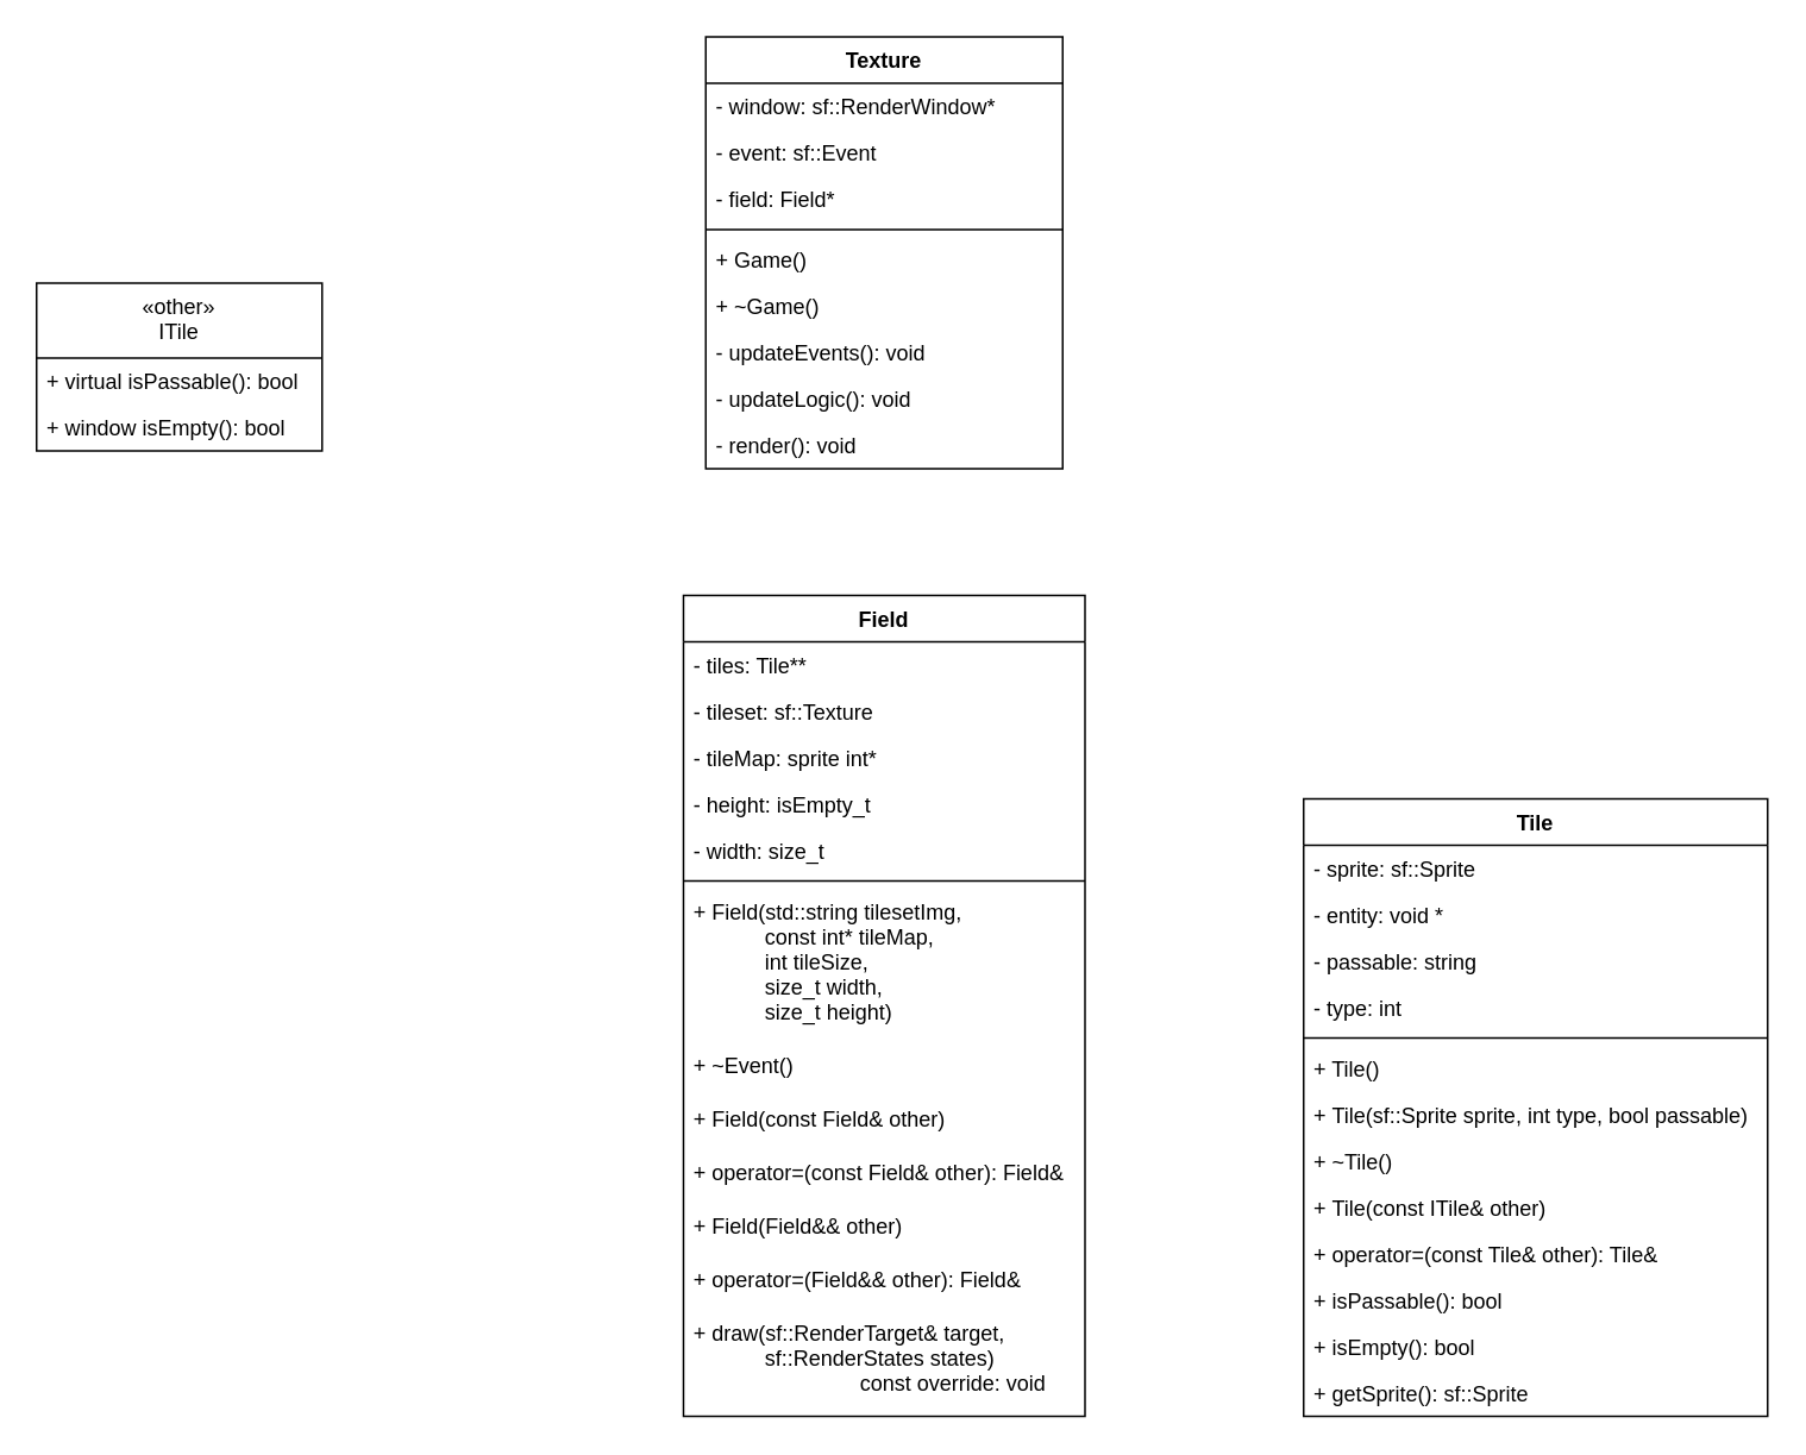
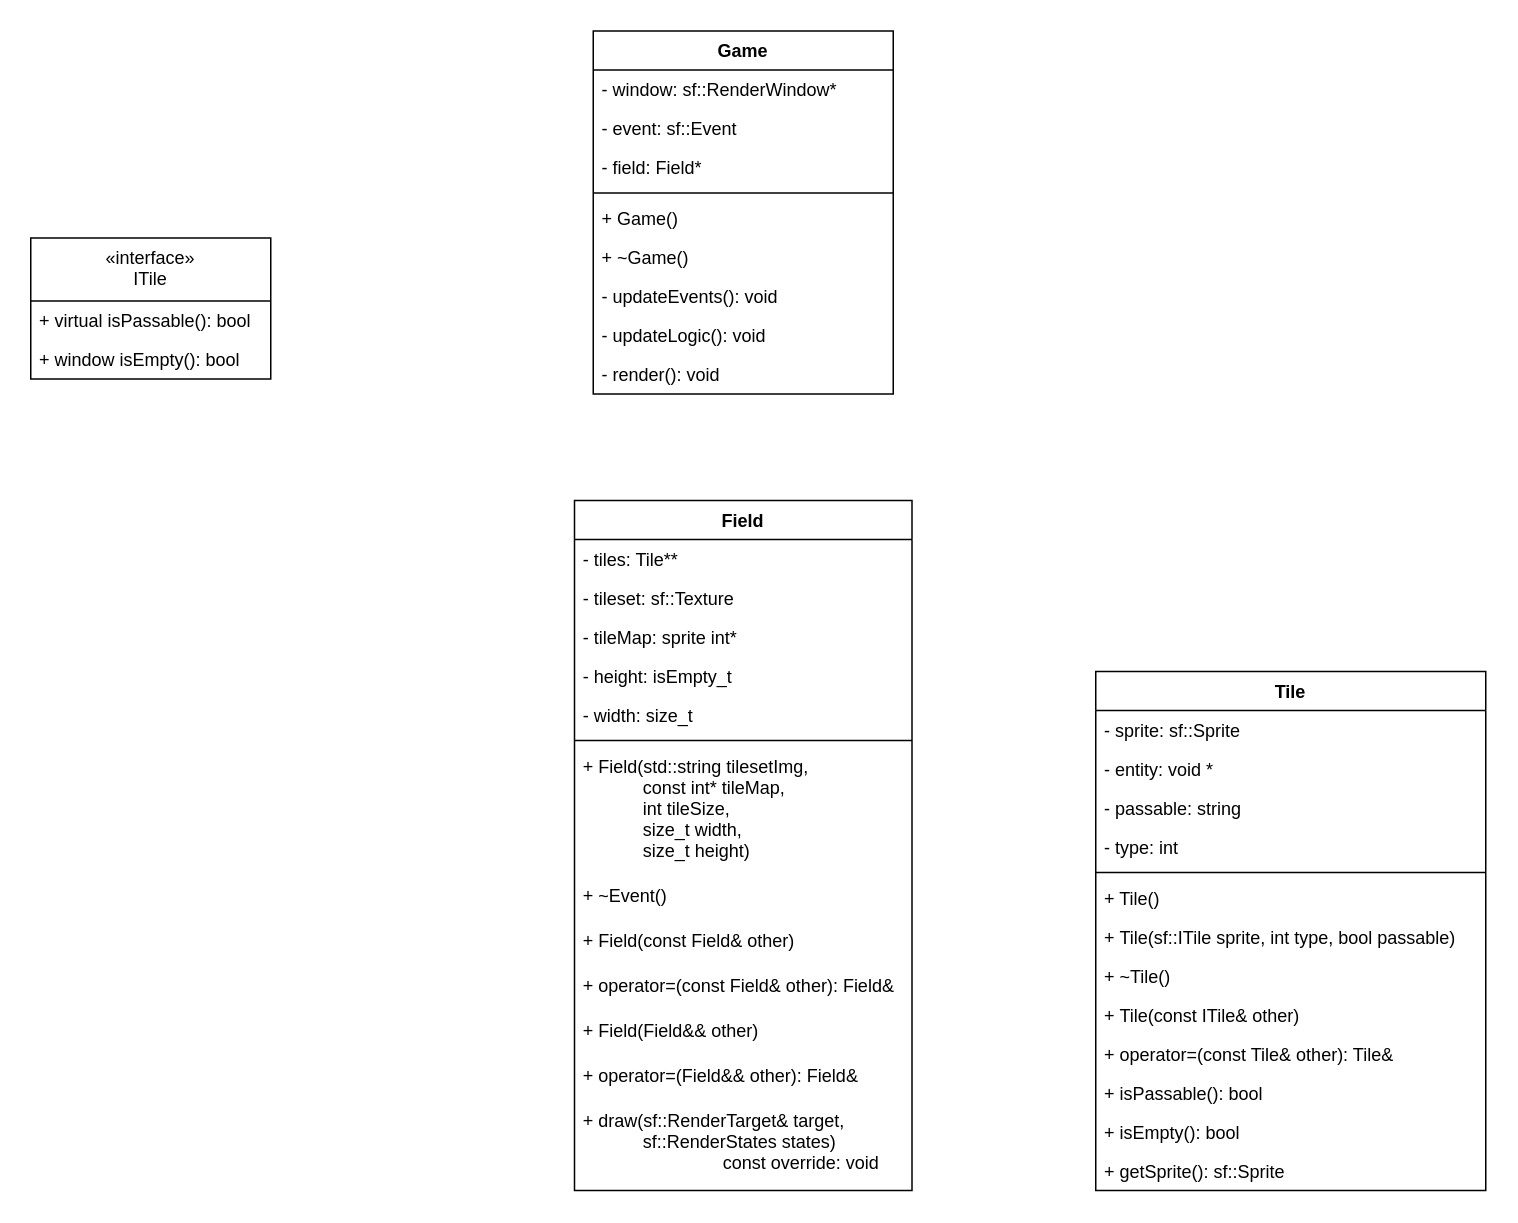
  <mxCell id="0" />
  <mxCell id="1" parent="0" />
- <mxCell id="2" value="Texture" style="swimlane;fontStyle=1;align=center;verticalAlign=top;childLayout=stackLayout;horizontal=1;startSize=26;horizontalStack=0;resizeParent=1;resizeParentMax=0;resizeLast=0;collapsible=1;marginBottom=0;" vertex="1" parent="1"><mxGeometry x="395" y="20" width="200" height="242" as="geometry" /></mxCell>
+ <mxCell id="2" value="Game" style="swimlane;fontStyle=1;align=center;verticalAlign=top;childLayout=stackLayout;horizontal=1;startSize=26;horizontalStack=0;resizeParent=1;resizeParentMax=0;resizeLast=0;collapsible=1;marginBottom=0;" vertex="1" parent="1"><mxGeometry x="395" y="20" width="200" height="242" as="geometry" /></mxCell>
  <mxCell id="3" value="- window: sf::RenderWindow*" style="text;strokeColor=none;fillColor=none;align=left;verticalAlign=top;spacingLeft=4;spacingRight=4;overflow=hidden;rotatable=0;points=[[0,0.5],[1,0.5]];portConstraint=eastwest;" vertex="1" parent="2"><mxGeometry y="26" width="200" height="26" as="geometry" /></mxCell>
  <mxCell id="4" value="- event: sf::Event" style="text;strokeColor=none;fillColor=none;align=left;verticalAlign=top;spacingLeft=4;spacingRight=4;overflow=hidden;rotatable=0;points=[[0,0.5],[1,0.5]];portConstraint=eastwest;" vertex="1" parent="2"><mxGeometry y="52" width="200" height="26" as="geometry" /></mxCell>
  <mxCell id="5" value="- field: Field*" style="text;strokeColor=none;fillColor=none;align=left;verticalAlign=top;spacingLeft=4;spacingRight=4;overflow=hidden;rotatable=0;points=[[0,0.5],[1,0.5]];portConstraint=eastwest;" vertex="1" parent="2"><mxGeometry y="78" width="200" height="26" as="geometry" /></mxCell>
  <mxCell id="6" value="" style="line;strokeWidth=1;fillColor=none;align=left;verticalAlign=middle;spacingTop=-1;spacingLeft=3;spacingRight=3;rotatable=0;labelPosition=right;points=[];portConstraint=eastwest;" vertex="1" parent="2"><mxGeometry y="104" width="200" height="8" as="geometry" /></mxCell>
  <mxCell id="7" value="+ Game()" style="text;strokeColor=none;fillColor=none;align=left;verticalAlign=top;spacingLeft=4;spacingRight=4;overflow=hidden;rotatable=0;points=[[0,0.5],[1,0.5]];portConstraint=eastwest;" vertex="1" parent="2"><mxGeometry y="112" width="200" height="26" as="geometry" /></mxCell>
  <mxCell id="8" value="+ ~Game()" style="text;strokeColor=none;fillColor=none;align=left;verticalAlign=top;spacingLeft=4;spacingRight=4;overflow=hidden;rotatable=0;points=[[0,0.5],[1,0.5]];portConstraint=eastwest;" vertex="1" parent="2"><mxGeometry y="138" width="200" height="26" as="geometry" /></mxCell>
  <mxCell id="9" value="- updateEvents(): void" style="text;strokeColor=none;fillColor=none;align=left;verticalAlign=top;spacingLeft=4;spacingRight=4;overflow=hidden;rotatable=0;points=[[0,0.5],[1,0.5]];portConstraint=eastwest;" vertex="1" parent="2"><mxGeometry y="164" width="200" height="26" as="geometry" /></mxCell>
  <mxCell id="10" value="- updateLogic(): void" style="text;strokeColor=none;fillColor=none;align=left;verticalAlign=top;spacingLeft=4;spacingRight=4;overflow=hidden;rotatable=0;points=[[0,0.5],[1,0.5]];portConstraint=eastwest;" vertex="1" parent="2"><mxGeometry y="190" width="200" height="26" as="geometry" /></mxCell>
  <mxCell id="11" value="- render(): void" style="text;strokeColor=none;fillColor=none;align=left;verticalAlign=top;spacingLeft=4;spacingRight=4;overflow=hidden;rotatable=0;points=[[0,0.5],[1,0.5]];portConstraint=eastwest;" vertex="1" parent="2"><mxGeometry y="216" width="200" height="26" as="geometry" /></mxCell>
  <mxCell id="12" value="Field" style="swimlane;fontStyle=1;align=center;verticalAlign=top;childLayout=stackLayout;horizontal=1;startSize=26;horizontalStack=0;resizeParent=1;resizeParentMax=0;resizeLast=0;collapsible=1;marginBottom=0;" vertex="1" parent="1"><mxGeometry x="382.5" y="333" width="225" height="460" as="geometry" /></mxCell>
  <mxCell id="13" value="- tiles: Tile**" style="text;strokeColor=none;fillColor=none;align=left;verticalAlign=top;spacingLeft=4;spacingRight=4;overflow=hidden;rotatable=0;points=[[0,0.5],[1,0.5]];portConstraint=eastwest;" vertex="1" parent="12"><mxGeometry y="26" width="225" height="26" as="geometry" /></mxCell>
  <mxCell id="14" value="- tileset: sf::Texture" style="text;strokeColor=none;fillColor=none;align=left;verticalAlign=top;spacingLeft=4;spacingRight=4;overflow=hidden;rotatable=0;points=[[0,0.5],[1,0.5]];portConstraint=eastwest;" vertex="1" parent="12"><mxGeometry y="52" width="225" height="26" as="geometry" /></mxCell>
  <mxCell id="15" value="- tileMap: sprite int*" style="text;strokeColor=none;fillColor=none;align=left;verticalAlign=top;spacingLeft=4;spacingRight=4;overflow=hidden;rotatable=0;points=[[0,0.5],[1,0.5]];portConstraint=eastwest;" vertex="1" parent="12"><mxGeometry y="78" width="225" height="26" as="geometry" /></mxCell>
  <mxCell id="16" value="- height: isEmpty_t" style="text;strokeColor=none;fillColor=none;align=left;verticalAlign=top;spacingLeft=4;spacingRight=4;overflow=hidden;rotatable=0;points=[[0,0.5],[1,0.5]];portConstraint=eastwest;" vertex="1" parent="12"><mxGeometry y="104" width="225" height="26" as="geometry" /></mxCell>
  <mxCell id="17" value="- width: size_t" style="text;strokeColor=none;fillColor=none;align=left;verticalAlign=top;spacingLeft=4;spacingRight=4;overflow=hidden;rotatable=0;points=[[0,0.5],[1,0.5]];portConstraint=eastwest;" vertex="1" parent="12"><mxGeometry y="130" width="225" height="26" as="geometry" /></mxCell>
  <mxCell id="18" value="" style="line;strokeWidth=1;fillColor=none;align=left;verticalAlign=middle;spacingTop=-1;spacingLeft=3;spacingRight=3;rotatable=0;labelPosition=right;points=[];portConstraint=eastwest;" vertex="1" parent="12"><mxGeometry y="156" width="225" height="8" as="geometry" /></mxCell>
  <mxCell id="19" value="+ Field(std::string tilesetImg,&#10;            const int* tileMap, &#10;            int tileSize,&#10;            size_t width, &#10;            size_t height)" style="text;strokeColor=none;fillColor=none;align=left;verticalAlign=top;spacingLeft=4;spacingRight=4;overflow=hidden;rotatable=0;points=[[0,0.5],[1,0.5]];portConstraint=eastwest;" vertex="1" parent="12"><mxGeometry y="164" width="225" height="86" as="geometry" /></mxCell>
  <mxCell id="20" value="+ ~Event()" style="text;strokeColor=none;fillColor=none;align=left;verticalAlign=top;spacingLeft=4;spacingRight=4;overflow=hidden;rotatable=0;points=[[0,0.5],[1,0.5]];portConstraint=eastwest;" vertex="1" parent="12"><mxGeometry y="250" width="225" height="30" as="geometry" /></mxCell>
  <mxCell id="21" value="+ Field(const Field&amp; other)" style="text;strokeColor=none;fillColor=none;align=left;verticalAlign=top;spacingLeft=4;spacingRight=4;overflow=hidden;rotatable=0;points=[[0,0.5],[1,0.5]];portConstraint=eastwest;" vertex="1" parent="12"><mxGeometry y="280" width="225" height="30" as="geometry" /></mxCell>
  <mxCell id="22" value="+ operator=(const Field&amp; other): Field&amp;" style="text;strokeColor=none;fillColor=none;align=left;verticalAlign=top;spacingLeft=4;spacingRight=4;overflow=hidden;rotatable=0;points=[[0,0.5],[1,0.5]];portConstraint=eastwest;" vertex="1" parent="12"><mxGeometry y="310" width="225" height="30" as="geometry" /></mxCell>
  <mxCell id="23" value="+ Field(Field&amp;&amp; other)" style="text;strokeColor=none;fillColor=none;align=left;verticalAlign=top;spacingLeft=4;spacingRight=4;overflow=hidden;rotatable=0;points=[[0,0.5],[1,0.5]];portConstraint=eastwest;" vertex="1" parent="12"><mxGeometry y="340" width="225" height="30" as="geometry" /></mxCell>
  <mxCell id="24" value="+ operator=(Field&amp;&amp; other): Field&amp;" style="text;strokeColor=none;fillColor=none;align=left;verticalAlign=top;spacingLeft=4;spacingRight=4;overflow=hidden;rotatable=0;points=[[0,0.5],[1,0.5]];portConstraint=eastwest;" vertex="1" parent="12"><mxGeometry y="370" width="225" height="30" as="geometry" /></mxCell>
  <mxCell id="25" value="+ draw(sf::RenderTarget&amp; target, &#10;            sf::RenderStates states) &#10;                            const override: void" style="text;strokeColor=none;fillColor=none;align=left;verticalAlign=top;spacingLeft=4;spacingRight=4;overflow=hidden;rotatable=0;points=[[0,0.5],[1,0.5]];portConstraint=eastwest;" vertex="1" parent="12"><mxGeometry y="400" width="225" height="60" as="geometry" /></mxCell>
  <mxCell id="26" value="Tile" style="swimlane;fontStyle=1;align=center;verticalAlign=top;childLayout=stackLayout;horizontal=1;startSize=26;horizontalStack=0;resizeParent=1;resizeParentMax=0;resizeLast=0;collapsible=1;marginBottom=0;" vertex="1" parent="1"><mxGeometry x="730" y="447" width="260" height="346" as="geometry" /></mxCell>
  <mxCell id="27" value="- sprite: sf::Sprite" style="text;strokeColor=none;fillColor=none;align=left;verticalAlign=top;spacingLeft=4;spacingRight=4;overflow=hidden;rotatable=0;points=[[0,0.5],[1,0.5]];portConstraint=eastwest;" vertex="1" parent="26"><mxGeometry y="26" width="260" height="26" as="geometry" /></mxCell>
  <mxCell id="28" value="- entity: void *" style="text;strokeColor=none;fillColor=none;align=left;verticalAlign=top;spacingLeft=4;spacingRight=4;overflow=hidden;rotatable=0;points=[[0,0.5],[1,0.5]];portConstraint=eastwest;" vertex="1" parent="26"><mxGeometry y="52" width="260" height="26" as="geometry" /></mxCell>
  <mxCell id="29" value="- passable: string" style="text;strokeColor=none;fillColor=none;align=left;verticalAlign=top;spacingLeft=4;spacingRight=4;overflow=hidden;rotatable=0;points=[[0,0.5],[1,0.5]];portConstraint=eastwest;" vertex="1" parent="26"><mxGeometry y="78" width="260" height="26" as="geometry" /></mxCell>
  <mxCell id="30" value="- type: int" style="text;strokeColor=none;fillColor=none;align=left;verticalAlign=top;spacingLeft=4;spacingRight=4;overflow=hidden;rotatable=0;points=[[0,0.5],[1,0.5]];portConstraint=eastwest;" vertex="1" parent="26"><mxGeometry y="104" width="260" height="26" as="geometry" /></mxCell>
  <mxCell id="31" value="" style="line;strokeWidth=1;fillColor=none;align=left;verticalAlign=middle;spacingTop=-1;spacingLeft=3;spacingRight=3;rotatable=0;labelPosition=right;points=[];portConstraint=eastwest;" vertex="1" parent="26"><mxGeometry y="130" width="260" height="8" as="geometry" /></mxCell>
  <mxCell id="32" value="+ Tile()" style="text;strokeColor=none;fillColor=none;align=left;verticalAlign=top;spacingLeft=4;spacingRight=4;overflow=hidden;rotatable=0;points=[[0,0.5],[1,0.5]];portConstraint=eastwest;" vertex="1" parent="26"><mxGeometry y="138" width="260" height="26" as="geometry" /></mxCell>
- <mxCell id="33" value="+ Tile(sf::Sprite sprite, int type, bool passable)" style="text;strokeColor=none;fillColor=none;align=left;verticalAlign=top;spacingLeft=4;spacingRight=4;overflow=hidden;rotatable=0;points=[[0,0.5],[1,0.5]];portConstraint=eastwest;" vertex="1" parent="26"><mxGeometry y="164" width="260" height="26" as="geometry" /></mxCell>
+ <mxCell id="33" value="+ Tile(sf::ITile sprite, int type, bool passable)" style="text;strokeColor=none;fillColor=none;align=left;verticalAlign=top;spacingLeft=4;spacingRight=4;overflow=hidden;rotatable=0;points=[[0,0.5],[1,0.5]];portConstraint=eastwest;" vertex="1" parent="26"><mxGeometry y="164" width="260" height="26" as="geometry" /></mxCell>
  <mxCell id="34" value="+ ~Tile()" style="text;strokeColor=none;fillColor=none;align=left;verticalAlign=top;spacingLeft=4;spacingRight=4;overflow=hidden;rotatable=0;points=[[0,0.5],[1,0.5]];portConstraint=eastwest;" vertex="1" parent="26"><mxGeometry y="190" width="260" height="26" as="geometry" /></mxCell>
  <mxCell id="35" value="+ Tile(const ITile&amp; other)" style="text;strokeColor=none;fillColor=none;align=left;verticalAlign=top;spacingLeft=4;spacingRight=4;overflow=hidden;rotatable=0;points=[[0,0.5],[1,0.5]];portConstraint=eastwest;" vertex="1" parent="26"><mxGeometry y="216" width="260" height="26" as="geometry" /></mxCell>
  <mxCell id="36" value="+ operator=(const Tile&amp; other): Tile&amp;" style="text;strokeColor=none;fillColor=none;align=left;verticalAlign=top;spacingLeft=4;spacingRight=4;overflow=hidden;rotatable=0;points=[[0,0.5],[1,0.5]];portConstraint=eastwest;" vertex="1" parent="26"><mxGeometry y="242" width="260" height="26" as="geometry" /></mxCell>
  <mxCell id="37" value="+ isPassable(): bool" style="text;strokeColor=none;fillColor=none;align=left;verticalAlign=top;spacingLeft=4;spacingRight=4;overflow=hidden;rotatable=0;points=[[0,0.5],[1,0.5]];portConstraint=eastwest;" vertex="1" parent="26"><mxGeometry y="268" width="260" height="26" as="geometry" /></mxCell>
  <mxCell id="38" value="+ isEmpty(): bool" style="text;strokeColor=none;fillColor=none;align=left;verticalAlign=top;spacingLeft=4;spacingRight=4;overflow=hidden;rotatable=0;points=[[0,0.5],[1,0.5]];portConstraint=eastwest;" vertex="1" parent="26"><mxGeometry y="294" width="260" height="26" as="geometry" /></mxCell>
  <mxCell id="39" value="+ getSprite(): sf::Sprite" style="text;strokeColor=none;fillColor=none;align=left;verticalAlign=top;spacingLeft=4;spacingRight=4;overflow=hidden;rotatable=0;points=[[0,0.5],[1,0.5]];portConstraint=eastwest;" vertex="1" parent="26"><mxGeometry y="320" width="260" height="26" as="geometry" /></mxCell>
- <mxCell id="40" value="«other»&#10;ITile&#10;" style="swimlane;fontStyle=0;align=center;verticalAlign=top;childLayout=stackLayout;horizontal=1;startSize=42;horizontalStack=0;resizeParent=1;resizeParentMax=0;resizeLast=0;collapsible=1;marginBottom=0;" vertex="1" parent="1"><mxGeometry x="20" y="158" width="160" height="94" as="geometry" /></mxCell>
+ <mxCell id="40" value="«interface»&#10;ITile&#10;" style="swimlane;fontStyle=0;align=center;verticalAlign=top;childLayout=stackLayout;horizontal=1;startSize=42;horizontalStack=0;resizeParent=1;resizeParentMax=0;resizeLast=0;collapsible=1;marginBottom=0;" vertex="1" parent="1"><mxGeometry x="20" y="158" width="160" height="94" as="geometry" /></mxCell>
  <mxCell id="41" value="+ virtual isPassable(): bool" style="text;strokeColor=none;fillColor=none;align=left;verticalAlign=top;spacingLeft=4;spacingRight=4;overflow=hidden;rotatable=0;points=[[0,0.5],[1,0.5]];portConstraint=eastwest;" vertex="1" parent="40"><mxGeometry y="42" width="160" height="26" as="geometry" /></mxCell>
  <mxCell id="42" value="+ window isEmpty(): bool" style="text;strokeColor=none;fillColor=none;align=left;verticalAlign=top;spacingLeft=4;spacingRight=4;overflow=hidden;rotatable=0;points=[[0,0.5],[1,0.5]];portConstraint=eastwest;" vertex="1" parent="40"><mxGeometry y="68" width="160" height="26" as="geometry" /></mxCell>
